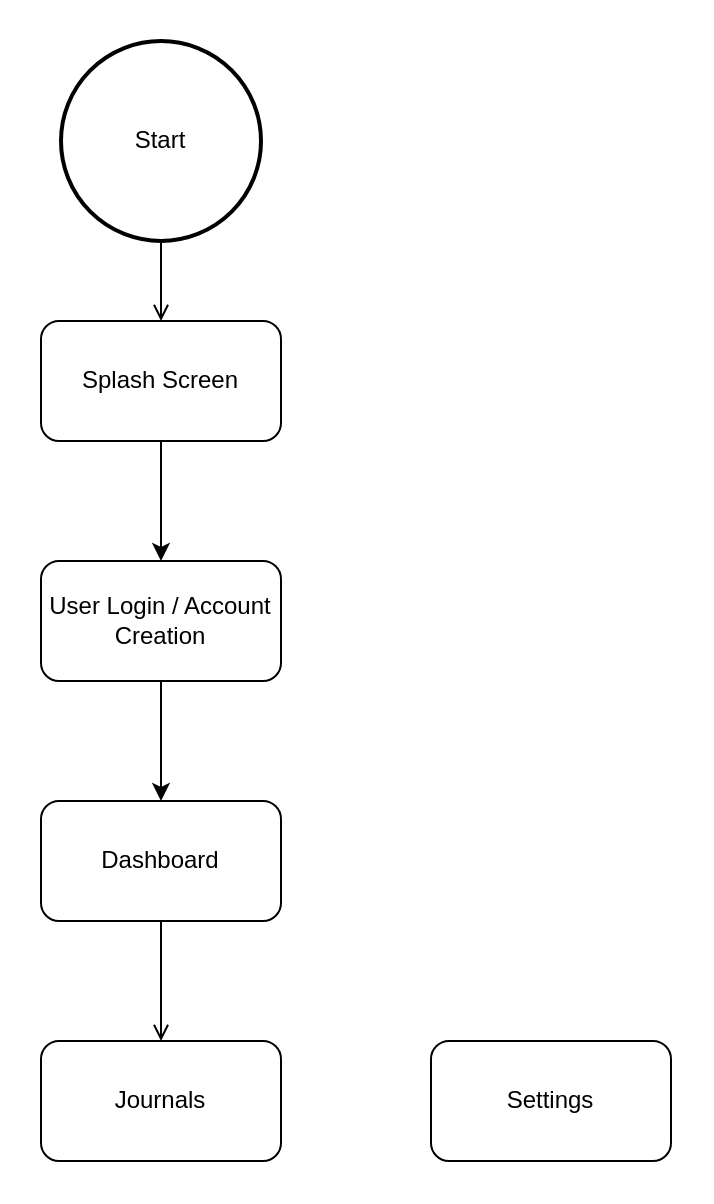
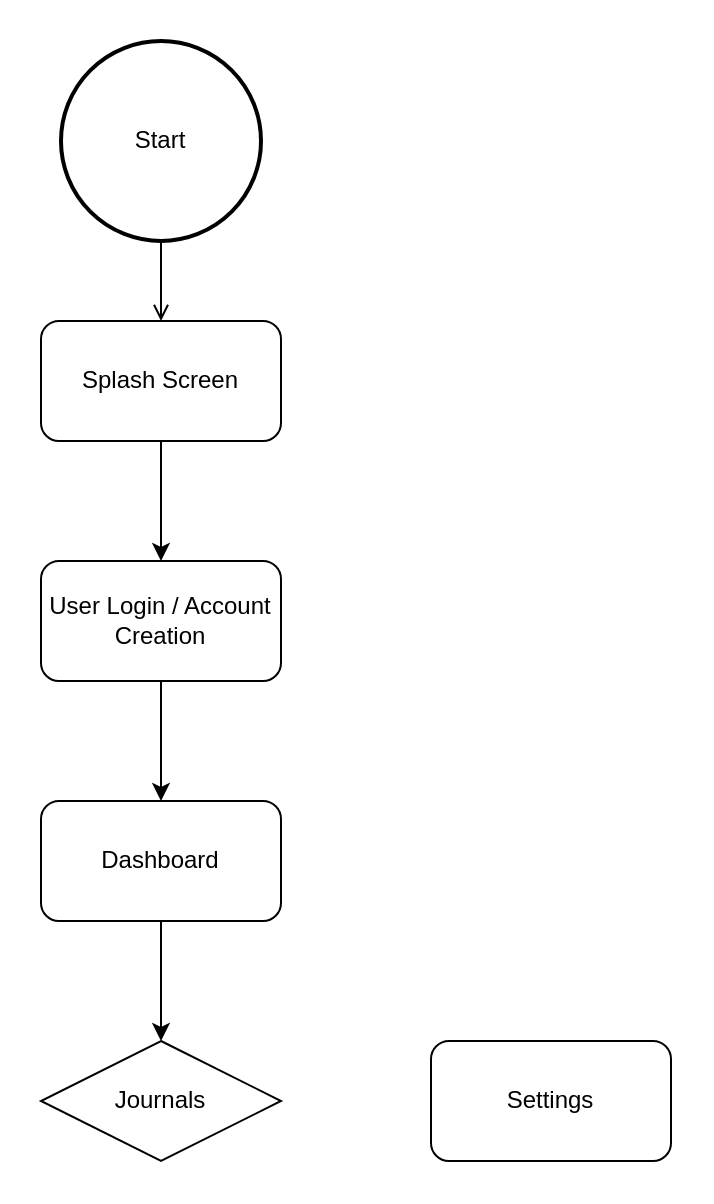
  <mxCell id="0" />
  <mxCell id="1" parent="0" />
  <mxCell id="2" style="edgeStyle=orthogonalEdgeStyle;rounded=0;orthogonalLoop=1;jettySize=auto;html=1;" parent="1" source="3" target="7" edge="1"><mxGeometry relative="1" as="geometry" /></mxCell>
  <mxCell id="3" value="Splash Screen" style="rounded=1;whiteSpace=wrap;html=1;" parent="1" vertex="1"><mxGeometry x="20" y="160" width="120" height="60" as="geometry" /></mxCell>
  <mxCell id="4" style="edgeStyle=orthogonalEdgeStyle;rounded=0;orthogonalLoop=1;jettySize=auto;html=1;entryX=0.5;entryY=0;entryDx=0;entryDy=0;endArrow=open;" parent="1" source="5" target="3" edge="1"><mxGeometry relative="1" as="geometry" /></mxCell>
  <mxCell id="5" value="Start" style="strokeWidth=2;html=1;shape=mxgraph.flowchart.start_2;whiteSpace=wrap;" parent="1" vertex="1"><mxGeometry x="30" y="20" width="100" height="100" as="geometry" /></mxCell>
  <mxCell id="6" style="edgeStyle=orthogonalEdgeStyle;rounded=0;orthogonalLoop=1;jettySize=auto;html=1;" parent="1" source="7" target="9" edge="1"><mxGeometry relative="1" as="geometry" /></mxCell>
  <mxCell id="7" value="User Login / Account Creation" style="rounded=1;whiteSpace=wrap;html=1;" parent="1" vertex="1"><mxGeometry x="20" y="280" width="120" height="60" as="geometry" /></mxCell>
- <mxCell id="8" style="edgeStyle=orthogonalEdgeStyle;rounded=0;orthogonalLoop=1;jettySize=auto;html=1;entryX=0.5;entryY=0;entryDx=0;entryDy=0;endArrow=open;" edge="1" parent="1" source="9" target="11"><mxGeometry relative="1" as="geometry" /></mxCell>
+ <mxCell id="8" style="edgeStyle=orthogonalEdgeStyle;rounded=0;orthogonalLoop=1;jettySize=auto;html=1;entryX=0.5;entryY=0;entryDx=0;entryDy=0;" edge="1" parent="1" source="9" target="11"><mxGeometry relative="1" as="geometry" /></mxCell>
  <mxCell id="9" value="Dashboard" style="rounded=1;whiteSpace=wrap;html=1;" parent="1" vertex="1"><mxGeometry x="20" y="400" width="120" height="60" as="geometry" /></mxCell>
  <mxCell id="10" value="Settings" style="rounded=1;whiteSpace=wrap;html=1;" vertex="1" parent="1"><mxGeometry x="215" y="520" width="120" height="60" as="geometry" /></mxCell>
- <mxCell id="11" value="Journals" style="rounded=1;whiteSpace=wrap;html=1;" vertex="1" parent="1"><mxGeometry x="20" y="520" width="120" height="60" as="geometry" /></mxCell>
+ <mxCell id="11" value="Journals" style="rhombus;whiteSpace=wrap;html=1;" vertex="1" parent="1"><mxGeometry x="20" y="520" width="120" height="60" as="geometry" /></mxCell>
